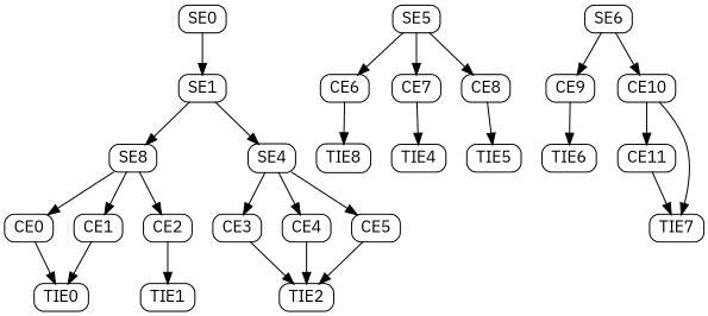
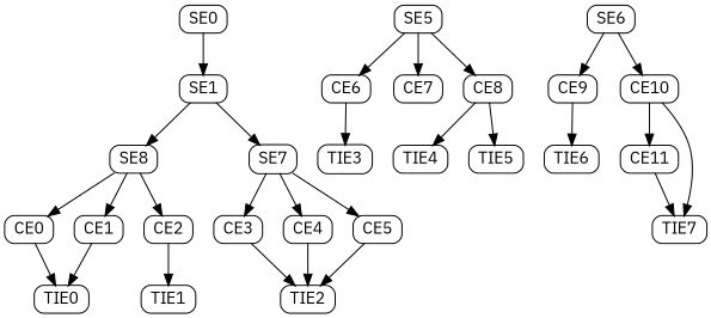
  digraph {
    fontname="IBM Plex Sans"
    node [fontname="IBM Plex Sans" shape=Mrecord]
    edge [fontname="IBM Plex Sans"]
    SE0 [height=.1 width=.1]
    SE1 [height=.1 width=.1]
    n3 [height=.1 label=SE8 width=.1]
-   SE4 [height=.1 width=.1]
+   SE4 [height=.1 width=.1 label=SE7]
    CE0 [height=.1 width=.1]
    CE1 [height=.1 width=.1]
    CE2 [height=.1 width=.1]
    CE3 [height=.1 width=.1]
    CE4 [height=.1 width=.1]
    CE5 [height=.1 width=.1]
    SE5 [height=.1 width=.1]
    CE6 [height=.1 width=.1]
    CE7 [height=.1 width=.1]
    CE8 [height=.1 width=.1]
    SE6 [height=.1 width=.1]
    CE9 [height=.1 width=.1]
    CE10 [height=.1 width=.1]
    TIE0 [height=.1 width=.1]
    TIE1 [height=.1 width=.1]
    TIE2 [height=.1 width=.1]
-   TIE3 [height=.1 width=.1 label=TIE8]
+   TIE3 [height=.1 width=.1]
    TIE4 [height=.1 width=.1]
    TIE5 [height=.1 width=.1]
    TIE6 [height=.1 width=.1]
    CE11 [height=.1 width=.1]
    TIE7 [height=.1 width=.1]
    SE0 -> SE1
    SE1 -> n3
    SE1 -> SE4
    n3 -> CE0
    n3 -> CE1
    n3 -> CE2
    SE4 -> CE3
    SE4 -> CE4
    SE4 -> CE5
    CE0 -> TIE0
    CE1 -> TIE0
    CE2 -> TIE1
    CE3 -> TIE2
    CE4 -> TIE2
    CE5 -> TIE2
    SE5 -> CE6
    SE5 -> CE7
    SE5 -> CE8
    CE6 -> TIE3
-   CE7 -> TIE4
+   CE8 -> TIE4
    CE8 -> TIE5
    SE6 -> CE9
    SE6 -> CE10
    CE9 -> TIE6
    CE10 -> CE11
    CE10 -> TIE7
    CE11 -> TIE7
  }
